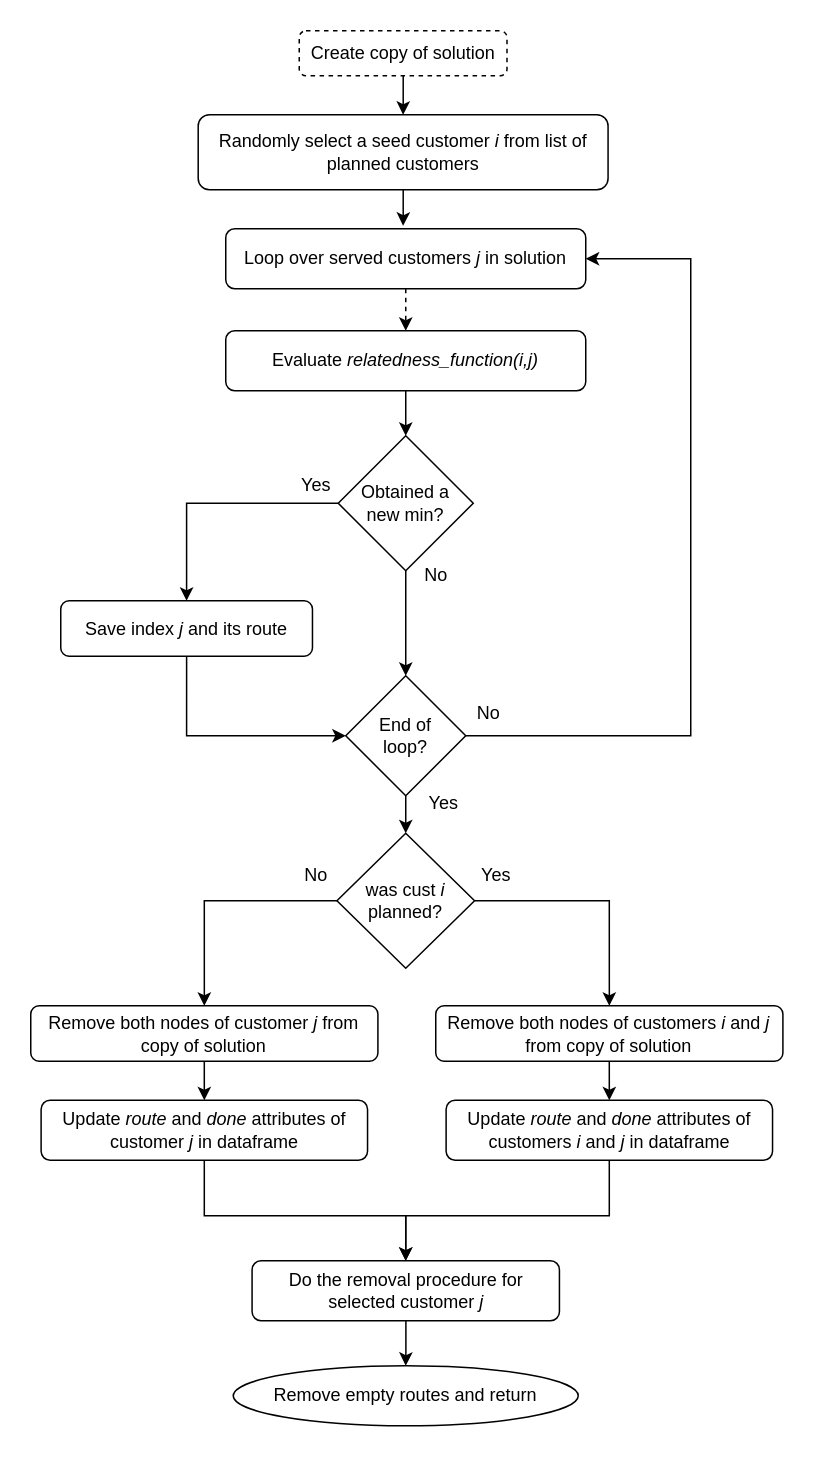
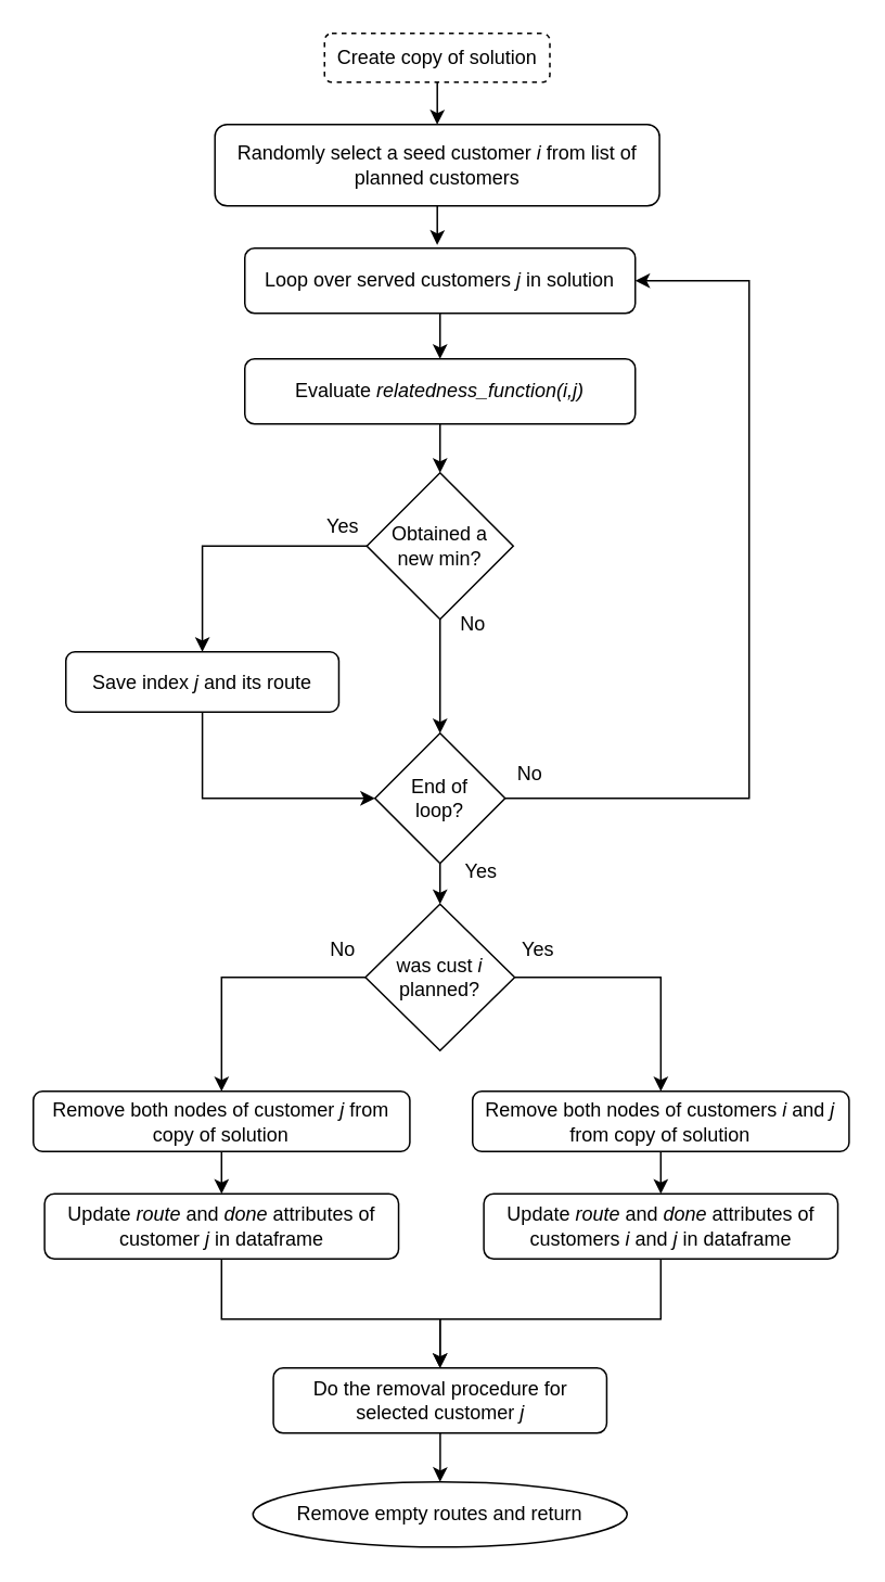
  <mxCell id="0" />
  <mxCell id="1" parent="0" />
  <mxCell id="2" style="edgeStyle=orthogonalEdgeStyle;rounded=0;orthogonalLoop=1;jettySize=auto;html=1;entryX=0.5;entryY=0;entryDx=0;entryDy=0;" parent="1" source="3" target="5" edge="1"><mxGeometry relative="1" as="geometry" /></mxCell>
  <mxCell id="3" value="&lt;font style=&quot;font-size: 12px;&quot;&gt;Create copy of solution&lt;/font&gt;" style="rounded=1;whiteSpace=wrap;html=1;fontSize=12;glass=0;strokeWidth=1;shadow=0;fillColor=none;dashed=1;" parent="1" vertex="1"><mxGeometry x="199" y="20" width="138.5" height="30" as="geometry" /></mxCell>
  <mxCell id="4" style="edgeStyle=orthogonalEdgeStyle;rounded=0;orthogonalLoop=1;jettySize=auto;html=1;entryX=0.5;entryY=0;entryDx=0;entryDy=0;" parent="1" source="5" edge="1"><mxGeometry relative="1" as="geometry"><mxPoint x="268.245" y="150" as="targetPoint" /></mxGeometry></mxCell>
  <mxCell id="5" value="Randomly select a seed customer&lt;i&gt; i &lt;/i&gt;from list of planned customers" style="rounded=1;whiteSpace=wrap;html=1;fillColor=none;" parent="1" vertex="1"><mxGeometry x="131.63" y="76" width="273.25" height="50" as="geometry" /></mxCell>
  <mxCell id="6" value="Remove both nodes of customer &lt;i&gt;j&lt;/i&gt; from copy of solution" style="rounded=1;whiteSpace=wrap;html=1;fillColor=none;" parent="1" vertex="1"><mxGeometry x="20" y="670" width="231.44" height="37" as="geometry" /></mxCell>
  <mxCell id="7" style="edgeStyle=orthogonalEdgeStyle;rounded=0;orthogonalLoop=1;jettySize=auto;html=1;exitX=0.5;exitY=1;exitDx=0;exitDy=0;entryX=0;entryY=0.5;entryDx=0;entryDy=0;" parent="1" source="8" target="22" edge="1"><mxGeometry relative="1" as="geometry" /></mxCell>
  <mxCell id="8" value="Save index &lt;i&gt;j &lt;/i&gt;and its route" style="rounded=1;whiteSpace=wrap;html=1;fillColor=none;" parent="1" vertex="1"><mxGeometry x="40" y="400" width="167.81" height="37" as="geometry" /></mxCell>
  <mxCell id="9" style="edgeStyle=orthogonalEdgeStyle;rounded=0;orthogonalLoop=1;jettySize=auto;html=1;entryX=0.5;entryY=0;entryDx=0;entryDy=0;" parent="1" source="6" target="11" edge="1"><mxGeometry relative="1" as="geometry"><mxPoint x="134.52" y="720.253" as="targetPoint" /></mxGeometry></mxCell>
  <mxCell id="10" style="edgeStyle=orthogonalEdgeStyle;rounded=0;orthogonalLoop=1;jettySize=auto;html=1;entryX=0.5;entryY=0;entryDx=0;entryDy=0;" parent="1" source="11" edge="1"><mxGeometry relative="1" as="geometry"><Array as="points"><mxPoint x="136" y="810" /><mxPoint x="270" y="810" /></Array><mxPoint x="270" y="840" as="targetPoint" /></mxGeometry></mxCell>
  <mxCell id="11" value="Update&lt;i&gt; route &lt;/i&gt;and &lt;i&gt;done&lt;/i&gt; attributes of customer &lt;i&gt;j&lt;/i&gt; in dataframe" style="rounded=1;whiteSpace=wrap;html=1;fillColor=none;" parent="1" vertex="1"><mxGeometry x="26.91" y="733" width="217.62" height="40" as="geometry" /></mxCell>
- <mxCell id="12" style="edgeStyle=orthogonalEdgeStyle;rounded=0;orthogonalLoop=1;jettySize=auto;html=1;exitX=0.5;exitY=1;exitDx=0;exitDy=0;entryX=0.5;entryY=0;entryDx=0;entryDy=0;dashed=1;" parent="1" source="13" target="16" edge="1"><mxGeometry relative="1" as="geometry" /></mxCell>
+ <mxCell id="12" style="edgeStyle=orthogonalEdgeStyle;rounded=0;orthogonalLoop=1;jettySize=auto;html=1;exitX=0.5;exitY=1;exitDx=0;exitDy=0;entryX=0.5;entryY=0;entryDx=0;entryDy=0;" parent="1" source="13" target="16" edge="1"><mxGeometry relative="1" as="geometry" /></mxCell>
  <mxCell id="13" value="Loop over served customers &lt;i&gt;j&lt;/i&gt; in solution" style="rounded=1;whiteSpace=wrap;html=1;fillColor=none;" parent="1" vertex="1"><mxGeometry x="150" y="152" width="240" height="40" as="geometry" /></mxCell>
  <mxCell id="14" style="edgeStyle=orthogonalEdgeStyle;rounded=0;orthogonalLoop=1;jettySize=auto;html=1;exitX=0.5;exitY=1;exitDx=0;exitDy=0;" parent="1" source="16" edge="1"><mxGeometry relative="1" as="geometry"><mxPoint x="269.905" y="260.048" as="targetPoint" /></mxGeometry></mxCell>
  <mxCell id="15" style="edgeStyle=orthogonalEdgeStyle;rounded=0;orthogonalLoop=1;jettySize=auto;html=1;entryX=0.5;entryY=0;entryDx=0;entryDy=0;" parent="1" source="16" target="19" edge="1"><mxGeometry relative="1" as="geometry" /></mxCell>
  <mxCell id="16" value="Evaluate &lt;i&gt;relatedness_function(i,j)&lt;/i&gt;" style="rounded=1;whiteSpace=wrap;html=1;fillColor=none;" parent="1" vertex="1"><mxGeometry x="150" y="220" width="240" height="40" as="geometry" /></mxCell>
  <mxCell id="17" style="edgeStyle=orthogonalEdgeStyle;rounded=0;orthogonalLoop=1;jettySize=auto;html=1;exitX=0;exitY=0.5;exitDx=0;exitDy=0;entryX=0.5;entryY=0;entryDx=0;entryDy=0;" parent="1" source="19" target="8" edge="1"><mxGeometry relative="1" as="geometry" /></mxCell>
  <mxCell id="18" style="edgeStyle=orthogonalEdgeStyle;rounded=0;orthogonalLoop=1;jettySize=auto;html=1;exitX=0.5;exitY=1;exitDx=0;exitDy=0;entryX=0.5;entryY=0;entryDx=0;entryDy=0;" parent="1" source="19" target="22" edge="1"><mxGeometry relative="1" as="geometry" /></mxCell>
  <mxCell id="19" value="&lt;span&gt;&lt;span&gt;&lt;span&gt;Obtained a &lt;br&gt;new min?&lt;/span&gt;&lt;/span&gt;&lt;/span&gt;" style="rhombus;whiteSpace=wrap;html=1;fillColor=none;" parent="1" vertex="1"><mxGeometry x="225" y="290" width="90" height="90" as="geometry" /></mxCell>
  <mxCell id="20" style="edgeStyle=orthogonalEdgeStyle;rounded=0;orthogonalLoop=1;jettySize=auto;html=1;exitX=1;exitY=0.5;exitDx=0;exitDy=0;entryX=1;entryY=0.5;entryDx=0;entryDy=0;" parent="1" source="22" target="13" edge="1"><mxGeometry relative="1" as="geometry"><Array as="points"><mxPoint x="460" y="490" /><mxPoint x="460" y="172" /></Array></mxGeometry></mxCell>
  <mxCell id="21" style="edgeStyle=orthogonalEdgeStyle;rounded=0;orthogonalLoop=1;jettySize=auto;html=1;exitX=0.5;exitY=1;exitDx=0;exitDy=0;" parent="1" source="22" target="29" edge="1"><mxGeometry relative="1" as="geometry" /></mxCell>
  <mxCell id="22" value="End of &lt;br&gt;loop?" style="rhombus;whiteSpace=wrap;html=1;fillColor=none;" parent="1" vertex="1"><mxGeometry x="230" y="450" width="80" height="80" as="geometry" /></mxCell>
  <mxCell id="23" value="No" style="text;html=1;align=center;verticalAlign=middle;resizable=0;points=[];autosize=1;strokeColor=none;fillColor=none;" parent="1" vertex="1"><mxGeometry x="270" y="368" width="40" height="30" as="geometry" /></mxCell>
  <mxCell id="24" value="Yes" style="text;html=1;align=center;verticalAlign=middle;resizable=0;points=[];autosize=1;strokeColor=none;fillColor=none;" parent="1" vertex="1"><mxGeometry x="190" y="308" width="40" height="30" as="geometry" /></mxCell>
  <mxCell id="25" value="No" style="text;html=1;align=center;verticalAlign=middle;resizable=0;points=[];autosize=1;strokeColor=none;fillColor=none;" parent="1" vertex="1"><mxGeometry x="304.85" y="460" width="40" height="30" as="geometry" /></mxCell>
  <mxCell id="26" value="Yes" style="text;html=1;align=center;verticalAlign=middle;resizable=0;points=[];autosize=1;strokeColor=none;fillColor=none;" parent="1" vertex="1"><mxGeometry x="275" y="520" width="40" height="30" as="geometry" /></mxCell>
  <mxCell id="27" style="edgeStyle=orthogonalEdgeStyle;rounded=0;orthogonalLoop=1;jettySize=auto;html=1;exitX=0;exitY=0.5;exitDx=0;exitDy=0;entryX=0.5;entryY=0;entryDx=0;entryDy=0;" parent="1" source="29" target="6" edge="1"><mxGeometry relative="1" as="geometry" /></mxCell>
  <mxCell id="28" style="edgeStyle=orthogonalEdgeStyle;rounded=0;orthogonalLoop=1;jettySize=auto;html=1;exitX=1;exitY=0.5;exitDx=0;exitDy=0;entryX=0.5;entryY=0;entryDx=0;entryDy=0;" parent="1" source="29" target="30" edge="1"><mxGeometry relative="1" as="geometry" /></mxCell>
  <mxCell id="29" value="was cust &lt;i&gt;i&lt;br&gt;&lt;/i&gt;planned?" style="rhombus;whiteSpace=wrap;html=1;fillColor=none;" parent="1" vertex="1"><mxGeometry x="224.13" y="555" width="91.75" height="90" as="geometry" /></mxCell>
  <mxCell id="30" value="Remove both nodes of customers &lt;i&gt;i&lt;/i&gt; and &lt;i&gt;j&lt;/i&gt; from copy of solution" style="rounded=1;whiteSpace=wrap;html=1;fillColor=none;" parent="1" vertex="1"><mxGeometry x="290" y="670" width="231.44" height="37" as="geometry" /></mxCell>
  <mxCell id="31" style="edgeStyle=orthogonalEdgeStyle;rounded=0;orthogonalLoop=1;jettySize=auto;html=1;entryX=0.5;entryY=0;entryDx=0;entryDy=0;" parent="1" source="30" target="33" edge="1"><mxGeometry relative="1" as="geometry"><mxPoint x="404.52" y="720.253" as="targetPoint" /></mxGeometry></mxCell>
  <mxCell id="32" style="edgeStyle=orthogonalEdgeStyle;rounded=0;orthogonalLoop=1;jettySize=auto;html=1;" parent="1" source="33" edge="1"><mxGeometry relative="1" as="geometry"><mxPoint x="270" y="840" as="targetPoint" /><Array as="points"><mxPoint x="406" y="810" /><mxPoint x="270" y="810" /></Array></mxGeometry></mxCell>
  <mxCell id="33" value="Update&lt;i&gt; route &lt;/i&gt;and &lt;i&gt;done&lt;/i&gt; attributes of customers &lt;i&gt;i&lt;/i&gt; and &lt;i&gt;j&lt;/i&gt; in dataframe" style="rounded=1;whiteSpace=wrap;html=1;fillColor=none;" parent="1" vertex="1"><mxGeometry x="296.91" y="733" width="217.62" height="40" as="geometry" /></mxCell>
  <mxCell id="34" value="Yes" style="text;html=1;align=center;verticalAlign=middle;resizable=0;points=[];autosize=1;strokeColor=none;fillColor=none;" parent="1" vertex="1"><mxGeometry x="310" y="568" width="40" height="30" as="geometry" /></mxCell>
  <mxCell id="35" value="No" style="text;html=1;align=center;verticalAlign=middle;resizable=0;points=[];autosize=1;strokeColor=none;fillColor=none;" parent="1" vertex="1"><mxGeometry x="190" y="568" width="40" height="30" as="geometry" /></mxCell>
  <mxCell id="36" style="edgeStyle=orthogonalEdgeStyle;rounded=0;orthogonalLoop=1;jettySize=auto;html=1;entryX=0.5;entryY=0;entryDx=0;entryDy=0;" edge="1" parent="1" source="37" target="38"><mxGeometry relative="1" as="geometry" /></mxCell>
  <mxCell id="37" value="Do the removal procedure for selected customer &lt;i&gt;j&lt;/i&gt;" style="rounded=1;whiteSpace=wrap;html=1;fillColor=none;" vertex="1" parent="1"><mxGeometry x="167.55" y="840" width="204.91" height="40" as="geometry" /></mxCell>
  <mxCell id="38" value="Remove empty routes and return" style="ellipse;whiteSpace=wrap;html=1;fillColor=none;" vertex="1" parent="1"><mxGeometry x="155" y="910" width="230" height="40" as="geometry" /></mxCell>
